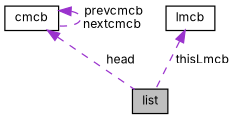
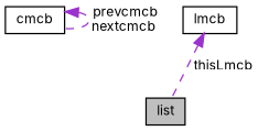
  digraph {
    fontname=Inter
    node [color=black fillcolor=white fontname=Inter fontsize=10 shape=record style=filled]
    edge [color=darkorchid3 dir=back fontname=Inter fontsize=10 labelfontname=Helvetica labelfontsize=10 style=dashed]
    n1 [fillcolor=grey75 fontcolor=black height=0.2 label=list width=0.4]
    n2 [height=0.2 label=cmcb width=0.4]
    n3 [height=0.2 label=lmcb width=0.4]
-   n2 -> n1 [label=" head"]
    n2 -> n2 [label=" prevcmcb\nnextcmcb"]
    n3 -> n1 [label=" thisLmcb"]
  }
